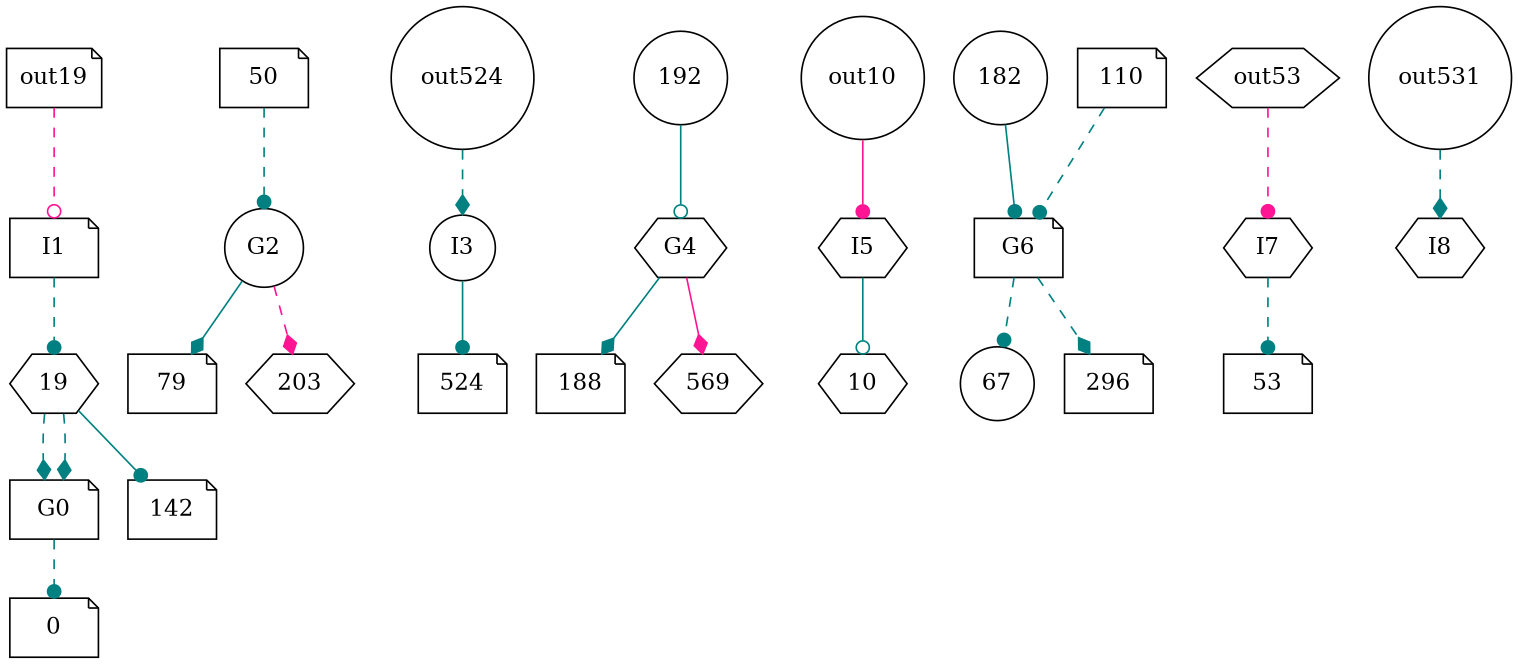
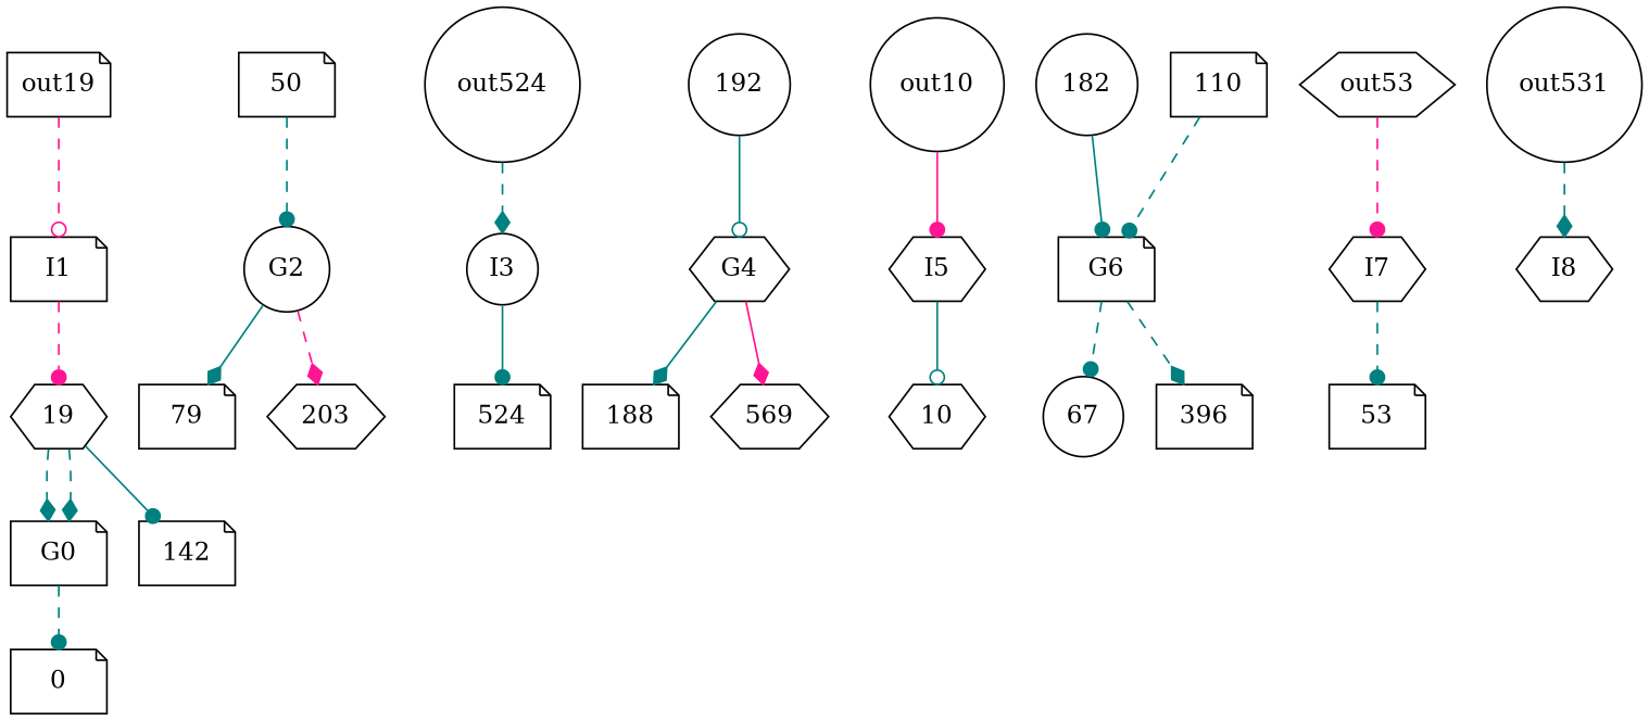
  digraph {
    node [shape=note]
    edge [arrowhead=dot color=teal style=dashed]
    19 [shape=hexagon]
    G0
    142
    0
    out19
    I1
    G2 [shape=circle]
    50
    79
    203 [shape=hexagon]
    out524 [shape=circle]
    I3 [shape=circle]
    524
    G4 [shape=hexagon]
    188
    569 [shape=hexagon]
    192 [shape=circle]
    out10 [shape=circle]
    I5 [shape=hexagon]
    10 [shape=hexagon]
    182 [shape=circle]
    G6
    67 [shape=circle]
-   296
+   296 [label=396]
    110
    out53 [shape=hexagon]
    I7 [shape=hexagon]
    53
    out531 [shape=circle]
    I8 [shape=hexagon]
    19 -> G0 [arrowhead=diamond]
    19 -> G0 [arrowhead=diamond]
    19 -> 142 [style=solid]
    G0 -> 0
    out19 -> I1 [arrowhead=odot color=deeppink]
-   I1 -> 19
+   I1 -> 19 [color=deeppink]
    G2 -> 79 [arrowhead=diamond style=solid]
    G2 -> 203 [arrowhead=diamond color=deeppink]
    50 -> G2
    out524 -> I3 [arrowhead=diamond]
    I3 -> 524 [style=solid]
    G4 -> 188 [arrowhead=diamond style=solid]
    G4 -> 569 [arrowhead=diamond color=deeppink style=solid]
    192 -> G4 [arrowhead=odot style=solid]
    out10 -> I5 [color=deeppink style=solid]
    I5 -> 10 [arrowhead=odot style=solid]
    182 -> G6 [style=solid]
    G6 -> 67
    G6 -> 296 [arrowhead=diamond]
    110 -> G6
    out53 -> I7 [color=deeppink]
    I7 -> 53
    out531 -> I8 [arrowhead=diamond]
  }
